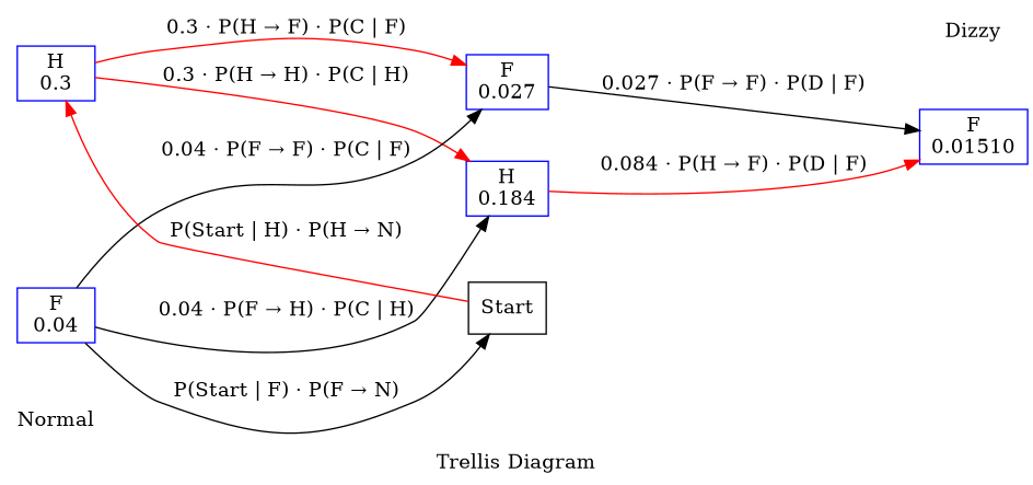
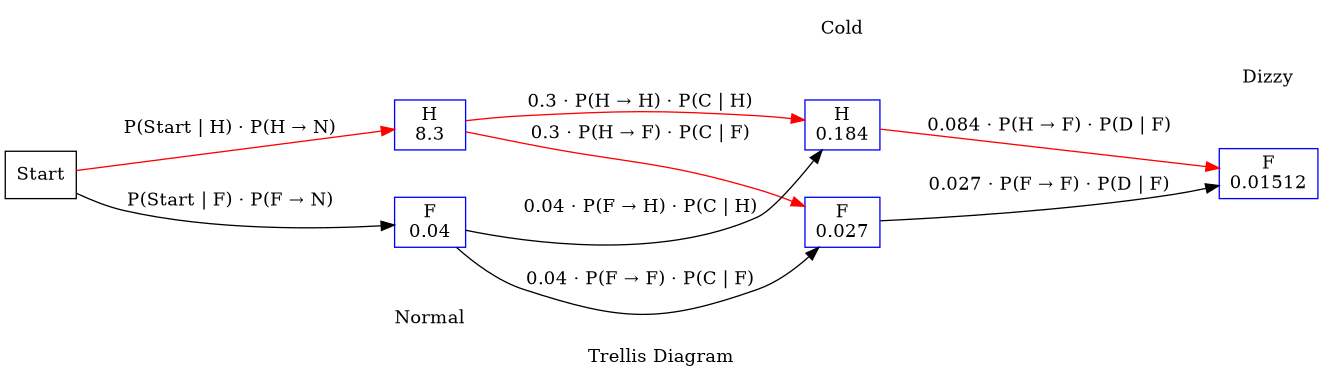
  digraph {
    concentrate=true
    label="Trellis Diagram"
    nodesep=0.5
    rankdir=LR
    ranksep=1
    node [shape=box color=blue]
    n1 [label=Normal shape=plaintext color=""]
-   n2 [label="H\n0.3"]
+   n2 [label="H\n8.3"]
    n3 [label="F\n0.04"]
+   n4 [label=Cold shape=plaintext color=""]
    n5 [label="H\n0.184"]
    n6 [label="F\n0.027"]
    n7 [label=Dizzy shape=plaintext color=""]
-   n8 [label="F\n0.01510"]
+   n8 [label="F\n0.01512"]
    n9 [label=Start color=""]
    subgraph sub_1 {
      rank=same
      n1
      n2
      n3
    }
    subgraph sub_2 {
      rank=same
+     n4
      n5
      n6
    }
    subgraph sub_3 {
      rank=same
      n7
      n8
    }
    n2 -> n5 [color=red label="0.3 · P(H → H) · P(C | H)"]
    n2 -> n6 [color=red label="0.3 · P(H → F) · P(C | F)"]
    n3 -> n5 [label="0.04 · P(F → H) · P(C | H)"]
    n3 -> n6 [label="0.04 · P(F → F) · P(C | F)"]
    n5 -> n8 [color=red label="0.084 · P(H → F) · P(D | F)"]
    n6 -> n8 [label="0.027 · P(F → F) · P(D | F)"]
    n9 -> n2 [color=red label="P(Start | H) · P(H → N)"]
-   n3 -> n9 [label="P(Start | F) · P(F → N)"]
+   n9 -> n3 [label="P(Start | F) · P(F → N)"]
  }
